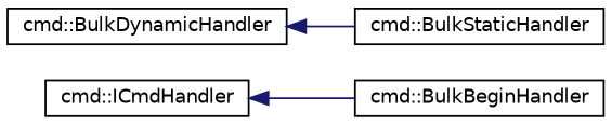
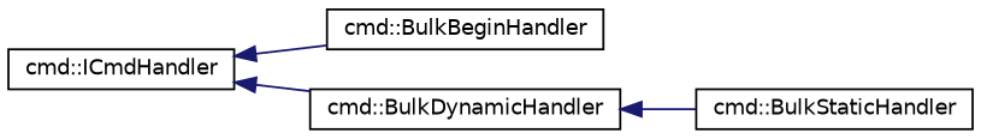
  digraph {
    rankdir=LR
    node [color=black fillcolor=white fontname=Helvetica fontsize=10 shape=record style=filled]
    edge [color=midnightblue dir=back fontname=Helvetica fontsize=10 labelfontname=Helvetica labelfontsize=10 style=solid]
    n1 [height=0.2 label="cmd::ICmdHandler" width=0.4]
    n2 [height=0.2 label="cmd::BulkBeginHandler" width=0.4]
    n3 [height=0.2 label="cmd::BulkDynamicHandler" width=0.4]
    n4 [height=0.2 label="cmd::BulkStaticHandler" width=0.4]
    n1 -> n2
+   n1 -> n3
    n3 -> n4
  }
